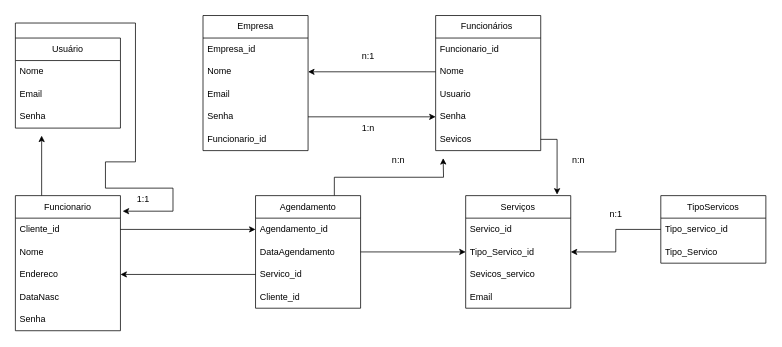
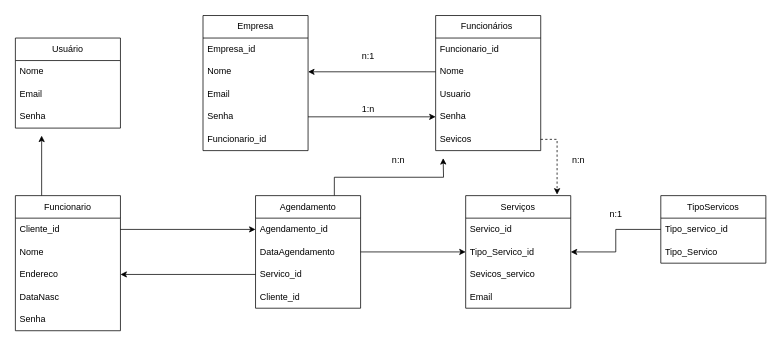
  <mxCell id="0" />
  <mxCell id="1" parent="0" />
  <mxCell id="2" value="Empresa" style="swimlane;fontStyle=0;childLayout=stackLayout;horizontal=1;startSize=30;horizontalStack=0;resizeParent=1;resizeParentMax=0;resizeLast=0;collapsible=1;marginBottom=0;whiteSpace=wrap;html=1;" vertex="1" parent="1"><mxGeometry x="270" y="20" width="140" height="180" as="geometry" /></mxCell>
  <mxCell id="3" value="Empresa_id" style="text;strokeColor=none;fillColor=none;align=left;verticalAlign=middle;spacingLeft=4;spacingRight=4;overflow=hidden;points=[[0,0.5],[1,0.5]];portConstraint=eastwest;rotatable=0;whiteSpace=wrap;html=1;" vertex="1" parent="2"><mxGeometry y="30" width="140" height="30" as="geometry" /></mxCell>
  <mxCell id="4" value="Nome" style="text;strokeColor=none;fillColor=none;align=left;verticalAlign=middle;spacingLeft=4;spacingRight=4;overflow=hidden;points=[[0,0.5],[1,0.5]];portConstraint=eastwest;rotatable=0;whiteSpace=wrap;html=1;" vertex="1" parent="2"><mxGeometry y="60" width="140" height="30" as="geometry" /></mxCell>
  <mxCell id="5" value="Email" style="text;strokeColor=none;fillColor=none;align=left;verticalAlign=middle;spacingLeft=4;spacingRight=4;overflow=hidden;points=[[0,0.5],[1,0.5]];portConstraint=eastwest;rotatable=0;whiteSpace=wrap;html=1;" vertex="1" parent="2"><mxGeometry y="90" width="140" height="30" as="geometry" /></mxCell>
  <mxCell id="6" value="Senha" style="text;strokeColor=none;fillColor=none;align=left;verticalAlign=middle;spacingLeft=4;spacingRight=4;overflow=hidden;points=[[0,0.5],[1,0.5]];portConstraint=eastwest;rotatable=0;whiteSpace=wrap;html=1;" vertex="1" parent="2"><mxGeometry y="120" width="140" height="30" as="geometry" /></mxCell>
  <mxCell id="7" value="Funcionario_id" style="text;strokeColor=none;fillColor=none;align=left;verticalAlign=middle;spacingLeft=4;spacingRight=4;overflow=hidden;points=[[0,0.5],[1,0.5]];portConstraint=eastwest;rotatable=0;whiteSpace=wrap;html=1;" vertex="1" parent="2"><mxGeometry y="150" width="140" height="30" as="geometry" /></mxCell>
  <mxCell id="8" style="edgeStyle=orthogonalEdgeStyle;rounded=0;orthogonalLoop=1;jettySize=auto;html=1;exitX=0.25;exitY=0;exitDx=0;exitDy=0;" edge="1" parent="1" source="9"><mxGeometry relative="1" as="geometry"><mxPoint x="55" y="180" as="targetPoint" /></mxGeometry></mxCell>
  <mxCell id="9" value="Funcionario" style="swimlane;fontStyle=0;childLayout=stackLayout;horizontal=1;startSize=30;horizontalStack=0;resizeParent=1;resizeParentMax=0;resizeLast=0;collapsible=1;marginBottom=0;whiteSpace=wrap;html=1;" vertex="1" parent="1"><mxGeometry x="20" y="260" width="140" height="180" as="geometry" /></mxCell>
  <mxCell id="10" value="Cliente_id" style="text;strokeColor=none;fillColor=none;align=left;verticalAlign=middle;spacingLeft=4;spacingRight=4;overflow=hidden;points=[[0,0.5],[1,0.5]];portConstraint=eastwest;rotatable=0;whiteSpace=wrap;html=1;" vertex="1" parent="9"><mxGeometry y="30" width="140" height="30" as="geometry" /></mxCell>
  <mxCell id="11" value="Nome" style="text;strokeColor=none;fillColor=none;align=left;verticalAlign=middle;spacingLeft=4;spacingRight=4;overflow=hidden;points=[[0,0.5],[1,0.5]];portConstraint=eastwest;rotatable=0;whiteSpace=wrap;html=1;" vertex="1" parent="9"><mxGeometry y="60" width="140" height="30" as="geometry" /></mxCell>
  <mxCell id="12" value="Endereco" style="text;strokeColor=none;fillColor=none;align=left;verticalAlign=middle;spacingLeft=4;spacingRight=4;overflow=hidden;points=[[0,0.5],[1,0.5]];portConstraint=eastwest;rotatable=0;whiteSpace=wrap;html=1;" vertex="1" parent="9"><mxGeometry y="90" width="140" height="30" as="geometry" /></mxCell>
  <mxCell id="13" value="DataNasc" style="text;strokeColor=none;fillColor=none;align=left;verticalAlign=middle;spacingLeft=4;spacingRight=4;overflow=hidden;points=[[0,0.5],[1,0.5]];portConstraint=eastwest;rotatable=0;whiteSpace=wrap;html=1;" vertex="1" parent="9"><mxGeometry y="120" width="140" height="30" as="geometry" /></mxCell>
  <mxCell id="14" value="Senha" style="text;strokeColor=none;fillColor=none;align=left;verticalAlign=middle;spacingLeft=4;spacingRight=4;overflow=hidden;points=[[0,0.5],[1,0.5]];portConstraint=eastwest;rotatable=0;whiteSpace=wrap;html=1;" vertex="1" parent="9"><mxGeometry y="150" width="140" height="30" as="geometry" /></mxCell>
  <mxCell id="15" style="edgeStyle=orthogonalEdgeStyle;rounded=0;orthogonalLoop=1;jettySize=auto;html=1;exitX=0.75;exitY=0;exitDx=0;exitDy=0;" edge="1" parent="1" source="16"><mxGeometry relative="1" as="geometry"><mxPoint x="590" y="210" as="targetPoint" /></mxGeometry></mxCell>
  <mxCell id="16" value="Agendamento" style="swimlane;fontStyle=0;childLayout=stackLayout;horizontal=1;startSize=30;horizontalStack=0;resizeParent=1;resizeParentMax=0;resizeLast=0;collapsible=1;marginBottom=0;whiteSpace=wrap;html=1;" vertex="1" parent="1"><mxGeometry x="340" y="259.999" width="140" height="150" as="geometry" /></mxCell>
  <mxCell id="17" value="Agendamento_id" style="text;strokeColor=none;fillColor=none;align=left;verticalAlign=middle;spacingLeft=4;spacingRight=4;overflow=hidden;points=[[0,0.5],[1,0.5]];portConstraint=eastwest;rotatable=0;whiteSpace=wrap;html=1;" vertex="1" parent="16"><mxGeometry y="30" width="140" height="30" as="geometry" /></mxCell>
  <mxCell id="18" value="DataAgendamento" style="text;strokeColor=none;fillColor=none;align=left;verticalAlign=middle;spacingLeft=4;spacingRight=4;overflow=hidden;points=[[0,0.5],[1,0.5]];portConstraint=eastwest;rotatable=0;whiteSpace=wrap;html=1;" vertex="1" parent="16"><mxGeometry y="60" width="140" height="30" as="geometry" /></mxCell>
  <mxCell id="19" value="Servico_id" style="text;strokeColor=none;fillColor=none;align=left;verticalAlign=middle;spacingLeft=4;spacingRight=4;overflow=hidden;points=[[0,0.5],[1,0.5]];portConstraint=eastwest;rotatable=0;whiteSpace=wrap;html=1;" vertex="1" parent="16"><mxGeometry y="90" width="140" height="30" as="geometry" /></mxCell>
  <mxCell id="20" value="Cliente_id" style="text;strokeColor=none;fillColor=none;align=left;verticalAlign=middle;spacingLeft=4;spacingRight=4;overflow=hidden;points=[[0,0.5],[1,0.5]];portConstraint=eastwest;rotatable=0;whiteSpace=wrap;html=1;" vertex="1" parent="16"><mxGeometry y="120" width="140" height="30" as="geometry" /></mxCell>
  <mxCell id="21" value="Serviços" style="swimlane;fontStyle=0;childLayout=stackLayout;horizontal=1;startSize=30;horizontalStack=0;resizeParent=1;resizeParentMax=0;resizeLast=0;collapsible=1;marginBottom=0;whiteSpace=wrap;html=1;" vertex="1" parent="1"><mxGeometry x="620" y="260" width="140" height="150" as="geometry" /></mxCell>
  <mxCell id="22" value="Servico_id" style="text;strokeColor=none;fillColor=none;align=left;verticalAlign=middle;spacingLeft=4;spacingRight=4;overflow=hidden;points=[[0,0.5],[1,0.5]];portConstraint=eastwest;rotatable=0;whiteSpace=wrap;html=1;" vertex="1" parent="21"><mxGeometry y="30" width="140" height="30" as="geometry" /></mxCell>
  <mxCell id="23" value="Tipo_Servico_id" style="text;strokeColor=none;fillColor=none;align=left;verticalAlign=middle;spacingLeft=4;spacingRight=4;overflow=hidden;points=[[0,0.5],[1,0.5]];portConstraint=eastwest;rotatable=0;whiteSpace=wrap;html=1;" vertex="1" parent="21"><mxGeometry y="60" width="140" height="30" as="geometry" /></mxCell>
  <mxCell id="24" value="Sevicos_servico" style="text;strokeColor=none;fillColor=none;align=left;verticalAlign=middle;spacingLeft=4;spacingRight=4;overflow=hidden;points=[[0,0.5],[1,0.5]];portConstraint=eastwest;rotatable=0;whiteSpace=wrap;html=1;" vertex="1" parent="21"><mxGeometry y="90" width="140" height="30" as="geometry" /></mxCell>
  <mxCell id="25" value="Email" style="text;strokeColor=none;fillColor=none;align=left;verticalAlign=middle;spacingLeft=4;spacingRight=4;overflow=hidden;points=[[0,0.5],[1,0.5]];portConstraint=eastwest;rotatable=0;whiteSpace=wrap;html=1;" vertex="1" parent="21"><mxGeometry y="120" width="140" height="30" as="geometry" /></mxCell>
  <mxCell id="26" value="Funcionários&amp;nbsp;" style="swimlane;fontStyle=0;childLayout=stackLayout;horizontal=1;startSize=30;horizontalStack=0;resizeParent=1;resizeParentMax=0;resizeLast=0;collapsible=1;marginBottom=0;whiteSpace=wrap;html=1;" vertex="1" parent="1"><mxGeometry x="580" y="20" width="140" height="180" as="geometry" /></mxCell>
  <mxCell id="27" value="Funcionario_id" style="text;strokeColor=none;fillColor=none;align=left;verticalAlign=middle;spacingLeft=4;spacingRight=4;overflow=hidden;points=[[0,0.5],[1,0.5]];portConstraint=eastwest;rotatable=0;whiteSpace=wrap;html=1;" vertex="1" parent="26"><mxGeometry y="30" width="140" height="30" as="geometry" /></mxCell>
  <mxCell id="28" value="Nome" style="text;strokeColor=none;fillColor=none;align=left;verticalAlign=middle;spacingLeft=4;spacingRight=4;overflow=hidden;points=[[0,0.5],[1,0.5]];portConstraint=eastwest;rotatable=0;whiteSpace=wrap;html=1;" vertex="1" parent="26"><mxGeometry y="60" width="140" height="30" as="geometry" /></mxCell>
  <mxCell id="29" value="Usuario" style="text;strokeColor=none;fillColor=none;align=left;verticalAlign=middle;spacingLeft=4;spacingRight=4;overflow=hidden;points=[[0,0.5],[1,0.5]];portConstraint=eastwest;rotatable=0;whiteSpace=wrap;html=1;" vertex="1" parent="26"><mxGeometry y="90" width="140" height="30" as="geometry" /></mxCell>
  <mxCell id="30" value="Senha" style="text;strokeColor=none;fillColor=none;align=left;verticalAlign=middle;spacingLeft=4;spacingRight=4;overflow=hidden;points=[[0,0.5],[1,0.5]];portConstraint=eastwest;rotatable=0;whiteSpace=wrap;html=1;" vertex="1" parent="26"><mxGeometry y="120" width="140" height="30" as="geometry" /></mxCell>
  <mxCell id="31" value="Sevicos" style="text;strokeColor=none;fillColor=none;align=left;verticalAlign=middle;spacingLeft=4;spacingRight=4;overflow=hidden;points=[[0,0.5],[1,0.5]];portConstraint=eastwest;rotatable=0;whiteSpace=wrap;html=1;" vertex="1" parent="26"><mxGeometry y="150" width="140" height="30" as="geometry" /></mxCell>
  <mxCell id="32" style="edgeStyle=orthogonalEdgeStyle;rounded=0;orthogonalLoop=1;jettySize=auto;html=1;exitX=0;exitY=0.5;exitDx=0;exitDy=0;entryX=1;entryY=0.5;entryDx=0;entryDy=0;" edge="1" parent="1" source="19" target="12"><mxGeometry relative="1" as="geometry" /></mxCell>
  <mxCell id="33" style="edgeStyle=orthogonalEdgeStyle;rounded=0;orthogonalLoop=1;jettySize=auto;html=1;exitX=1;exitY=0.5;exitDx=0;exitDy=0;entryX=0;entryY=0.5;entryDx=0;entryDy=0;" edge="1" parent="1" source="18" target="23"><mxGeometry relative="1" as="geometry" /></mxCell>
- <mxCell id="34" style="edgeStyle=orthogonalEdgeStyle;rounded=0;orthogonalLoop=1;jettySize=auto;html=1;exitX=1;exitY=0.5;exitDx=0;exitDy=0;entryX=0.87;entryY=-0.009;entryDx=0;entryDy=0;entryPerimeter=0;" edge="1" parent="1" source="31" target="21"><mxGeometry relative="1" as="geometry" /></mxCell>
+ <mxCell id="34" style="edgeStyle=orthogonalEdgeStyle;rounded=0;orthogonalLoop=1;jettySize=auto;html=1;exitX=1;exitY=0.5;exitDx=0;exitDy=0;entryX=0.87;entryY=-0.009;entryDx=0;entryDy=0;entryPerimeter=0;dashed=1;" edge="1" parent="1" source="31" target="21"><mxGeometry relative="1" as="geometry" /></mxCell>
  <mxCell id="35" style="edgeStyle=orthogonalEdgeStyle;rounded=0;orthogonalLoop=1;jettySize=auto;html=1;exitX=1;exitY=0.5;exitDx=0;exitDy=0;entryX=0;entryY=0.5;entryDx=0;entryDy=0;" edge="1" parent="1" source="6" target="30"><mxGeometry relative="1" as="geometry" /></mxCell>
  <mxCell id="36" style="edgeStyle=orthogonalEdgeStyle;rounded=0;orthogonalLoop=1;jettySize=auto;html=1;exitX=0;exitY=0.5;exitDx=0;exitDy=0;entryX=1;entryY=0.5;entryDx=0;entryDy=0;" edge="1" parent="1" source="28" target="4"><mxGeometry relative="1" as="geometry" /></mxCell>
- <mxCell id="37" value="1:n" style="text;html=1;align=center;verticalAlign=middle;resizable=0;points=[];autosize=1;strokeColor=none;fillColor=none;" vertex="1" parent="1"><mxGeometry x="470" y="155" width="40" height="30" as="geometry" /></mxCell>
+ <mxCell id="37" value="1:n" style="text;html=1;align=center;verticalAlign=middle;resizable=0;points=[];autosize=1;strokeColor=none;fillColor=none;" vertex="1" parent="1"><mxGeometry x="470" y="130" width="40" height="30" as="geometry" /></mxCell>
  <mxCell id="38" value="n:1" style="text;html=1;align=center;verticalAlign=middle;resizable=0;points=[];autosize=1;strokeColor=none;fillColor=none;" vertex="1" parent="1"><mxGeometry x="470" y="60" width="40" height="30" as="geometry" /></mxCell>
  <mxCell id="39" value="n:n" style="text;html=1;align=center;verticalAlign=middle;resizable=0;points=[];autosize=1;strokeColor=none;fillColor=none;" vertex="1" parent="1"><mxGeometry x="750" y="198" width="40" height="30" as="geometry" /></mxCell>
  <mxCell id="40" value="n:n" style="text;html=1;align=center;verticalAlign=middle;resizable=0;points=[];autosize=1;strokeColor=none;fillColor=none;" vertex="1" parent="1"><mxGeometry x="510" y="198" width="40" height="30" as="geometry" /></mxCell>
  <mxCell id="41" style="edgeStyle=orthogonalEdgeStyle;rounded=0;orthogonalLoop=1;jettySize=auto;html=1;exitX=1;exitY=0.5;exitDx=0;exitDy=0;entryX=0;entryY=0.5;entryDx=0;entryDy=0;" edge="1" parent="1" source="10" target="17"><mxGeometry relative="1" as="geometry"><mxPoint x="360" y="305.105" as="targetPoint" /></mxGeometry></mxCell>
  <mxCell id="42" value="TipoServicos" style="swimlane;fontStyle=0;childLayout=stackLayout;horizontal=1;startSize=30;horizontalStack=0;resizeParent=1;resizeParentMax=0;resizeLast=0;collapsible=1;marginBottom=0;whiteSpace=wrap;html=1;" vertex="1" parent="1"><mxGeometry x="880" y="260" width="140" height="90" as="geometry" /></mxCell>
  <mxCell id="43" value="Tipo_servico_id" style="text;strokeColor=none;fillColor=none;align=left;verticalAlign=middle;spacingLeft=4;spacingRight=4;overflow=hidden;points=[[0,0.5],[1,0.5]];portConstraint=eastwest;rotatable=0;whiteSpace=wrap;html=1;" vertex="1" parent="42"><mxGeometry y="30" width="140" height="30" as="geometry" /></mxCell>
  <mxCell id="44" value="Tipo_Servico" style="text;strokeColor=none;fillColor=none;align=left;verticalAlign=middle;spacingLeft=4;spacingRight=4;overflow=hidden;points=[[0,0.5],[1,0.5]];portConstraint=eastwest;rotatable=0;whiteSpace=wrap;html=1;" vertex="1" parent="42"><mxGeometry y="60" width="140" height="30" as="geometry" /></mxCell>
  <mxCell id="45" style="edgeStyle=orthogonalEdgeStyle;rounded=0;orthogonalLoop=1;jettySize=auto;html=1;entryX=1;entryY=0.5;entryDx=0;entryDy=0;" edge="1" parent="1" source="43" target="23"><mxGeometry relative="1" as="geometry" /></mxCell>
  <mxCell id="46" value="n:1" style="text;html=1;align=center;verticalAlign=middle;resizable=0;points=[];autosize=1;strokeColor=none;fillColor=none;" vertex="1" parent="1"><mxGeometry x="800" y="270" width="40" height="30" as="geometry" /></mxCell>
  <mxCell id="47" value="Usuário" style="swimlane;fontStyle=0;childLayout=stackLayout;horizontal=1;startSize=30;horizontalStack=0;resizeParent=1;resizeParentMax=0;resizeLast=0;collapsible=1;marginBottom=0;whiteSpace=wrap;html=1;" vertex="1" parent="1"><mxGeometry x="20" y="50" width="140" height="120" as="geometry" /></mxCell>
  <mxCell id="48" value="Nome" style="text;strokeColor=none;fillColor=none;align=left;verticalAlign=middle;spacingLeft=4;spacingRight=4;overflow=hidden;points=[[0,0.5],[1,0.5]];portConstraint=eastwest;rotatable=0;whiteSpace=wrap;html=1;" vertex="1" parent="47"><mxGeometry y="30" width="140" height="30" as="geometry" /></mxCell>
  <mxCell id="49" value="Email" style="text;strokeColor=none;fillColor=none;align=left;verticalAlign=middle;spacingLeft=4;spacingRight=4;overflow=hidden;points=[[0,0.5],[1,0.5]];portConstraint=eastwest;rotatable=0;whiteSpace=wrap;html=1;" vertex="1" parent="47"><mxGeometry y="60" width="140" height="30" as="geometry" /></mxCell>
  <mxCell id="50" value="Senha" style="text;strokeColor=none;fillColor=none;align=left;verticalAlign=middle;spacingLeft=4;spacingRight=4;overflow=hidden;points=[[0,0.5],[1,0.5]];portConstraint=eastwest;rotatable=0;whiteSpace=wrap;html=1;" vertex="1" parent="47"><mxGeometry y="90" width="140" height="30" as="geometry" /></mxCell>
- <mxCell id="51" value="1:1" style="text;html=1;align=center;verticalAlign=middle;resizable=0;points=[];autosize=1;strokeColor=none;fillColor=none;" vertex="1" parent="1"><mxGeometry x="170" y="250" width="40" height="30" as="geometry" /></mxCell>
- <mxCell id="52" style="edgeStyle=orthogonalEdgeStyle;rounded=0;orthogonalLoop=1;jettySize=auto;html=1;exitX=0;exitY=0;exitDx=0;exitDy=0;entryX=1.021;entryY=0.115;entryDx=0;entryDy=0;entryPerimeter=0;" edge="1" parent="1" source="47" target="9"><mxGeometry relative="1" as="geometry"><Array as="points"><mxPoint x="20" y="30" /><mxPoint x="180" y="30" /><mxPoint x="180" y="215" /><mxPoint x="140" y="215" /><mxPoint x="140" y="250" /><mxPoint x="230" y="250" /><mxPoint x="230" y="281" /></Array></mxGeometry></mxCell>
